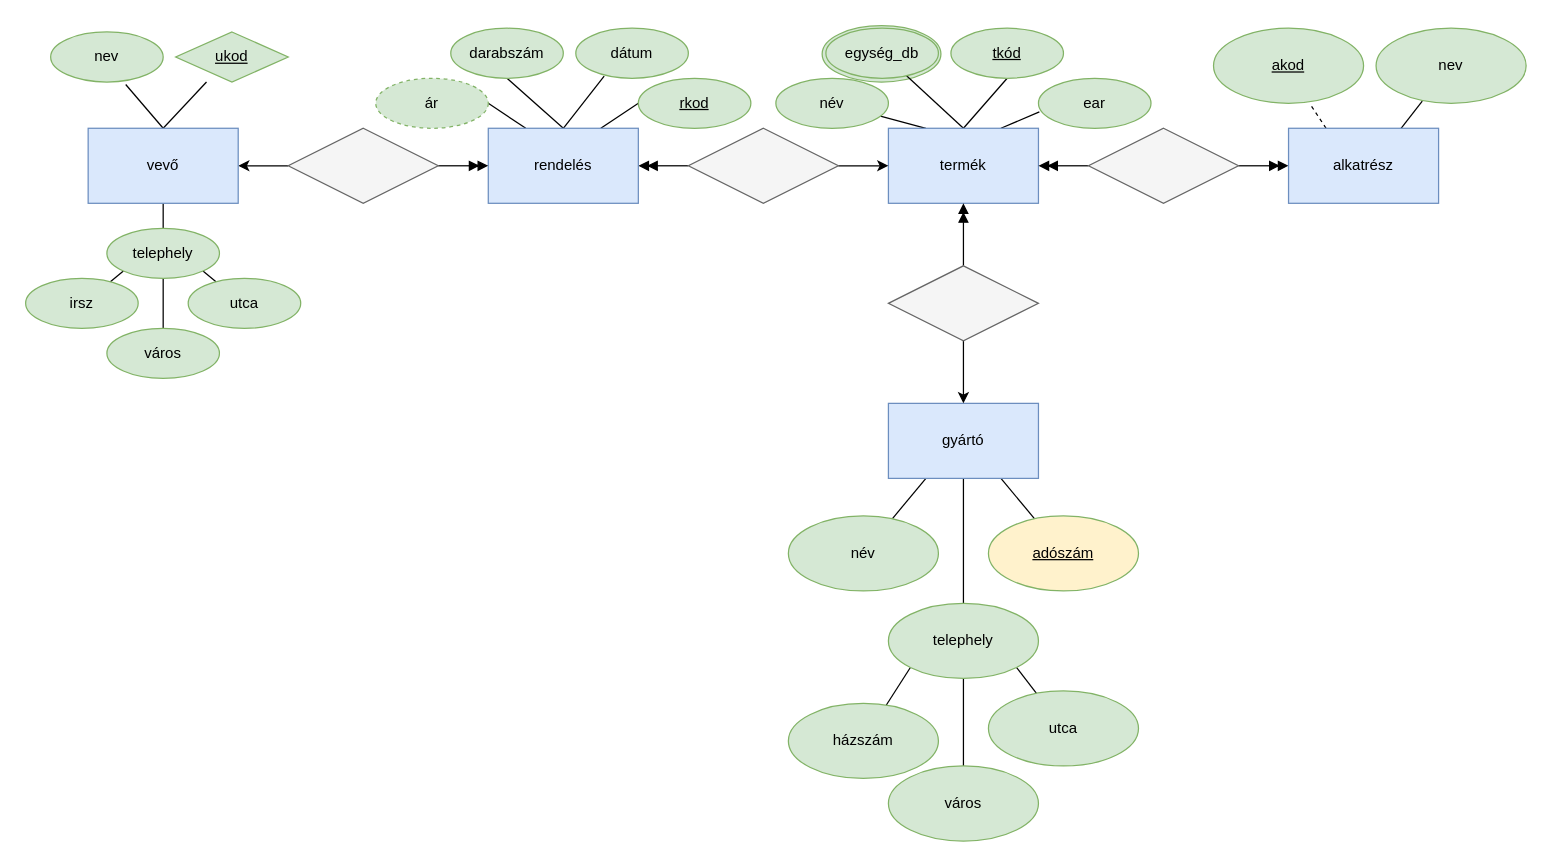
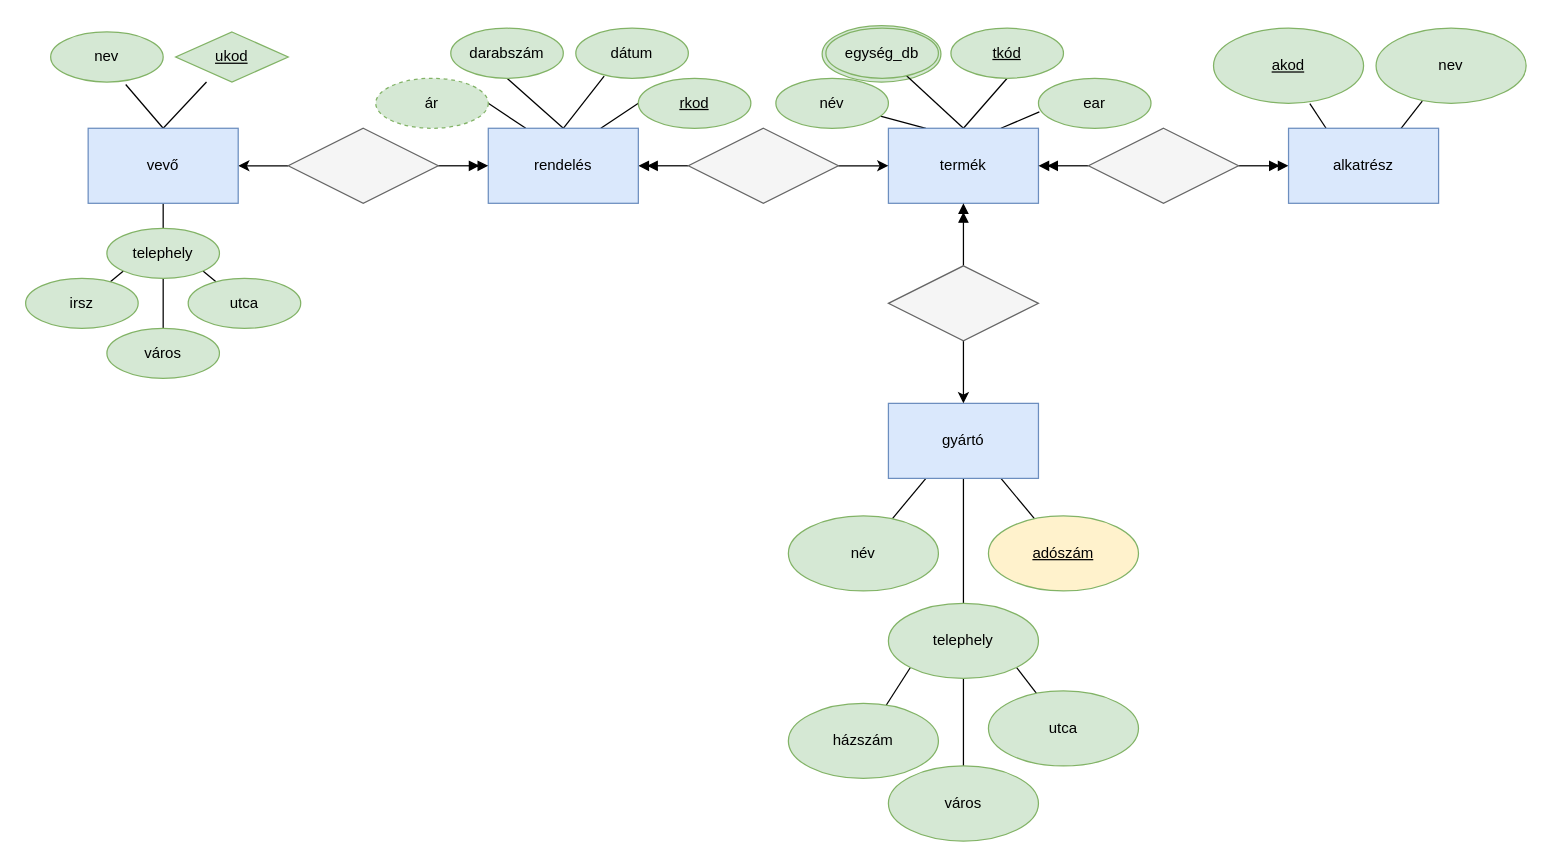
  <mxCell id="0" />
  <mxCell id="1" parent="0" />
  <mxCell id="2" value="egység_db" style="ellipse;whiteSpace=wrap;html=1;fillColor=#d5e8d4;strokeColor=#82b366;perimeterSpacing=0;strokeWidth=1;" parent="1" vertex="1"><mxGeometry x="657" y="20" width="95" height="45" as="geometry" /></mxCell>
  <mxCell id="3" style="edgeStyle=none;rounded=0;orthogonalLoop=1;jettySize=auto;html=1;exitX=0.25;exitY=0;exitDx=0;exitDy=0;endArrow=none;endFill=0;" parent="1" source="7" target="24" edge="1"><mxGeometry relative="1" as="geometry" /></mxCell>
  <mxCell id="4" style="edgeStyle=none;rounded=0;orthogonalLoop=1;jettySize=auto;html=1;exitX=0.75;exitY=0;exitDx=0;exitDy=0;entryX=0.008;entryY=0.672;entryDx=0;entryDy=0;entryPerimeter=0;endArrow=none;endFill=0;" parent="1" source="7" target="23" edge="1"><mxGeometry relative="1" as="geometry" /></mxCell>
  <mxCell id="5" style="edgeStyle=none;rounded=0;orthogonalLoop=1;jettySize=auto;html=1;exitX=0.5;exitY=0;exitDx=0;exitDy=0;entryX=0.5;entryY=1;entryDx=0;entryDy=0;endArrow=none;endFill=0;" edge="1" parent="1" source="7" target="22"><mxGeometry relative="1" as="geometry" /></mxCell>
  <mxCell id="6" style="edgeStyle=none;rounded=0;orthogonalLoop=1;jettySize=auto;html=1;exitX=0.5;exitY=0;exitDx=0;exitDy=0;endArrow=none;endFill=0;" edge="1" parent="1" source="7" target="36"><mxGeometry relative="1" as="geometry" /></mxCell>
  <mxCell id="7" value="termék" style="rounded=0;whiteSpace=wrap;html=1;fillColor=#dae8fc;strokeColor=#6c8ebf;" parent="1" vertex="1"><mxGeometry x="710" y="102" width="120" height="60" as="geometry" /></mxCell>
  <mxCell id="8" style="edgeStyle=none;rounded=0;orthogonalLoop=1;jettySize=auto;html=1;exitX=0.25;exitY=1;exitDx=0;exitDy=0;endArrow=none;endFill=0;" parent="1" source="11" target="20" edge="1"><mxGeometry relative="1" as="geometry" /></mxCell>
  <mxCell id="9" style="edgeStyle=none;rounded=0;orthogonalLoop=1;jettySize=auto;html=1;exitX=0.5;exitY=1;exitDx=0;exitDy=0;entryX=0.5;entryY=0;entryDx=0;entryDy=0;endArrow=none;endFill=0;" parent="1" source="11" target="19" edge="1"><mxGeometry relative="1" as="geometry" /></mxCell>
  <mxCell id="10" style="edgeStyle=none;rounded=0;orthogonalLoop=1;jettySize=auto;html=1;exitX=0.75;exitY=1;exitDx=0;exitDy=0;endArrow=none;endFill=0;" parent="1" source="11" target="15" edge="1"><mxGeometry relative="1" as="geometry" /></mxCell>
  <mxCell id="11" value="gyártó" style="rounded=0;whiteSpace=wrap;html=1;fillColor=#dae8fc;strokeColor=#6c8ebf;" parent="1" vertex="1"><mxGeometry x="710" y="322" width="120" height="60" as="geometry" /></mxCell>
  <mxCell id="12" style="edgeStyle=orthogonalEdgeStyle;rounded=0;orthogonalLoop=1;jettySize=auto;html=1;exitX=0.5;exitY=0;exitDx=0;exitDy=0;entryX=0.5;entryY=1;entryDx=0;entryDy=0;endArrow=doubleBlock;endFill=1;" parent="1" source="14" target="7" edge="1"><mxGeometry relative="1" as="geometry" /></mxCell>
  <mxCell id="13" style="edgeStyle=orthogonalEdgeStyle;rounded=0;orthogonalLoop=1;jettySize=auto;html=1;exitX=0.5;exitY=1;exitDx=0;exitDy=0;endArrow=classic;endFill=1;" parent="1" source="14" target="11" edge="1"><mxGeometry relative="1" as="geometry" /></mxCell>
  <mxCell id="14" value="" style="rhombus;whiteSpace=wrap;html=1;fillColor=#f5f5f5;fontColor=#333333;strokeColor=#666666;" parent="1" vertex="1"><mxGeometry x="710" y="212" width="120" height="60" as="geometry" /></mxCell>
  <mxCell id="15" value="&lt;u&gt;adószám&lt;/u&gt;" style="ellipse;whiteSpace=wrap;html=1;fillColor=#fff2cc;strokeColor=#82b366;" parent="1" vertex="1"><mxGeometry x="790" y="412" width="120" height="60" as="geometry" /></mxCell>
  <mxCell id="16" style="edgeStyle=none;rounded=0;orthogonalLoop=1;jettySize=auto;html=1;exitX=0;exitY=1;exitDx=0;exitDy=0;endArrow=none;endFill=0;" parent="1" source="19" target="25" edge="1"><mxGeometry relative="1" as="geometry" /></mxCell>
  <mxCell id="17" style="edgeStyle=none;rounded=0;orthogonalLoop=1;jettySize=auto;html=1;exitX=0.5;exitY=1;exitDx=0;exitDy=0;entryX=0.5;entryY=0;entryDx=0;entryDy=0;endArrow=none;endFill=0;" parent="1" source="19" target="26" edge="1"><mxGeometry relative="1" as="geometry" /></mxCell>
  <mxCell id="18" style="edgeStyle=none;rounded=0;orthogonalLoop=1;jettySize=auto;html=1;exitX=1;exitY=1;exitDx=0;exitDy=0;endArrow=none;endFill=0;" parent="1" source="19" target="27" edge="1"><mxGeometry relative="1" as="geometry" /></mxCell>
  <mxCell id="19" value="telephely" style="ellipse;whiteSpace=wrap;html=1;fillColor=#d5e8d4;strokeColor=#82b366;" parent="1" vertex="1"><mxGeometry x="710" y="482" width="120" height="60" as="geometry" /></mxCell>
  <mxCell id="20" value="név" style="ellipse;whiteSpace=wrap;html=1;fillColor=#d5e8d4;strokeColor=#82b366;" parent="1" vertex="1"><mxGeometry x="630" y="412" width="120" height="60" as="geometry" /></mxCell>
  <mxCell id="21" style="rounded=0;orthogonalLoop=1;jettySize=auto;html=1;exitX=0.5;exitY=1;exitDx=0;exitDy=0;endArrow=none;endFill=0;" parent="1" source="11" target="11" edge="1"><mxGeometry relative="1" as="geometry" /></mxCell>
  <mxCell id="22" value="&lt;u&gt;tkód&lt;/u&gt;" style="ellipse;whiteSpace=wrap;html=1;fillColor=#d5e8d4;strokeColor=#82b366;" parent="1" vertex="1"><mxGeometry x="760" y="22" width="90" height="40" as="geometry" /></mxCell>
  <mxCell id="23" value="ear" style="ellipse;whiteSpace=wrap;html=1;fillColor=#d5e8d4;strokeColor=#82b366;" parent="1" vertex="1"><mxGeometry x="830" y="62" width="90" height="40" as="geometry" /></mxCell>
  <mxCell id="24" value="név" style="ellipse;whiteSpace=wrap;html=1;fillColor=#d5e8d4;strokeColor=#82b366;" parent="1" vertex="1"><mxGeometry x="620" y="62" width="90" height="40" as="geometry" /></mxCell>
  <mxCell id="25" value="házszám" style="ellipse;whiteSpace=wrap;html=1;fillColor=#d5e8d4;strokeColor=#82b366;" parent="1" vertex="1"><mxGeometry x="630" y="562" width="120" height="60" as="geometry" /></mxCell>
  <mxCell id="26" value="város" style="ellipse;whiteSpace=wrap;html=1;fillColor=#d5e8d4;strokeColor=#82b366;" parent="1" vertex="1"><mxGeometry x="710" y="612" width="120" height="60" as="geometry" /></mxCell>
  <mxCell id="27" value="utca" style="ellipse;whiteSpace=wrap;html=1;fillColor=#d5e8d4;strokeColor=#82b366;" parent="1" vertex="1"><mxGeometry x="790" y="552" width="120" height="60" as="geometry" /></mxCell>
  <mxCell id="28" style="edgeStyle=none;rounded=0;orthogonalLoop=1;jettySize=auto;html=1;exitX=0;exitY=0.5;exitDx=0;exitDy=0;entryX=1;entryY=0.5;entryDx=0;entryDy=0;endArrow=doubleBlock;endFill=1;" parent="1" source="30" target="7" edge="1"><mxGeometry relative="1" as="geometry" /></mxCell>
  <mxCell id="29" style="edgeStyle=none;rounded=0;orthogonalLoop=1;jettySize=auto;html=1;exitX=1;exitY=0.5;exitDx=0;exitDy=0;entryX=0;entryY=0.5;entryDx=0;entryDy=0;endArrow=doubleBlock;endFill=1;" parent="1" source="30" target="33" edge="1"><mxGeometry relative="1" as="geometry" /></mxCell>
  <mxCell id="30" value="" style="rhombus;whiteSpace=wrap;html=1;fillColor=#f5f5f5;fontColor=#333333;strokeColor=#666666;" parent="1" vertex="1"><mxGeometry x="870" y="102" width="120" height="60" as="geometry" /></mxCell>
- <mxCell id="31" style="edgeStyle=none;rounded=0;orthogonalLoop=1;jettySize=auto;html=1;exitX=0.25;exitY=0;exitDx=0;exitDy=0;entryX=0.642;entryY=1.006;entryDx=0;entryDy=0;entryPerimeter=0;endArrow=none;endFill=0;dashed=1;" parent="1" source="33" target="34" edge="1"><mxGeometry relative="1" as="geometry" /></mxCell>
+ <mxCell id="31" style="edgeStyle=none;rounded=0;orthogonalLoop=1;jettySize=auto;html=1;exitX=0.25;exitY=0;exitDx=0;exitDy=0;entryX=0.642;entryY=1.006;entryDx=0;entryDy=0;entryPerimeter=0;endArrow=none;endFill=0;" parent="1" source="33" target="34" edge="1"><mxGeometry relative="1" as="geometry" /></mxCell>
  <mxCell id="32" style="edgeStyle=none;rounded=0;orthogonalLoop=1;jettySize=auto;html=1;exitX=0.75;exitY=0;exitDx=0;exitDy=0;entryX=0.308;entryY=0.972;entryDx=0;entryDy=0;entryPerimeter=0;endArrow=none;endFill=0;" parent="1" source="33" target="35" edge="1"><mxGeometry relative="1" as="geometry" /></mxCell>
  <mxCell id="33" value="alkatrész" style="rounded=0;whiteSpace=wrap;html=1;fillColor=#dae8fc;strokeColor=#6c8ebf;" parent="1" vertex="1"><mxGeometry x="1030" y="102" width="120" height="60" as="geometry" /></mxCell>
  <mxCell id="34" value="&lt;u&gt;akod&lt;/u&gt;" style="ellipse;whiteSpace=wrap;html=1;fillColor=#d5e8d4;strokeColor=#82b366;" parent="1" vertex="1"><mxGeometry x="970" y="22" width="120" height="60" as="geometry" /></mxCell>
  <mxCell id="35" value="nev" style="ellipse;whiteSpace=wrap;html=1;fillColor=#d5e8d4;strokeColor=#82b366;" parent="1" vertex="1"><mxGeometry x="1100" y="22" width="120" height="60" as="geometry" /></mxCell>
  <mxCell id="36" value="egység_db" style="ellipse;whiteSpace=wrap;html=1;fillColor=#d5e8d4;strokeColor=#82b366;perimeterSpacing=0;strokeWidth=1;" parent="1" vertex="1"><mxGeometry x="660" y="22" width="90" height="40" as="geometry" /></mxCell>
  <mxCell id="37" style="edgeStyle=orthogonalEdgeStyle;rounded=0;orthogonalLoop=1;jettySize=auto;html=1;exitX=1;exitY=0.5;exitDx=0;exitDy=0;" edge="1" parent="1" source="39" target="7"><mxGeometry relative="1" as="geometry" /></mxCell>
  <mxCell id="38" value="" style="edgeStyle=orthogonalEdgeStyle;rounded=0;orthogonalLoop=1;jettySize=auto;html=1;endArrow=doubleBlock;endFill=1;" edge="1" parent="1" source="39" target="44"><mxGeometry relative="1" as="geometry" /></mxCell>
  <mxCell id="39" value="" style="rhombus;whiteSpace=wrap;html=1;fillColor=#f5f5f5;fontColor=#333333;strokeColor=#666666;" vertex="1" parent="1"><mxGeometry x="550" y="102" width="120" height="60" as="geometry" /></mxCell>
  <mxCell id="40" style="edgeStyle=none;rounded=0;orthogonalLoop=1;jettySize=auto;html=1;exitX=0.5;exitY=0;exitDx=0;exitDy=0;entryX=0.5;entryY=1;entryDx=0;entryDy=0;endArrow=none;endFill=0;" edge="1" parent="1" source="44" target="47"><mxGeometry relative="1" as="geometry" /></mxCell>
  <mxCell id="41" style="edgeStyle=none;rounded=0;orthogonalLoop=1;jettySize=auto;html=1;exitX=0.75;exitY=0;exitDx=0;exitDy=0;entryX=0;entryY=0.5;entryDx=0;entryDy=0;endArrow=none;endFill=0;" edge="1" parent="1" source="44" target="45"><mxGeometry relative="1" as="geometry" /></mxCell>
  <mxCell id="42" style="edgeStyle=none;rounded=0;orthogonalLoop=1;jettySize=auto;html=1;exitX=0.25;exitY=0;exitDx=0;exitDy=0;entryX=1;entryY=0.5;entryDx=0;entryDy=0;endArrow=none;endFill=0;" edge="1" parent="1" source="44" target="48"><mxGeometry relative="1" as="geometry" /></mxCell>
  <mxCell id="43" style="edgeStyle=none;rounded=0;orthogonalLoop=1;jettySize=auto;html=1;exitX=0.5;exitY=0;exitDx=0;exitDy=0;entryX=0.252;entryY=0.958;entryDx=0;entryDy=0;entryPerimeter=0;endArrow=none;endFill=0;" edge="1" parent="1" source="44" target="46"><mxGeometry relative="1" as="geometry" /></mxCell>
  <mxCell id="44" value="rendelés" style="whiteSpace=wrap;html=1;fillColor=#dae8fc;strokeColor=#6c8ebf;" vertex="1" parent="1"><mxGeometry y="102" width="120" height="60" as="geometry" x="390" /></mxCell>
  <mxCell id="45" value="&lt;u&gt;rkod&lt;/u&gt;" style="ellipse;whiteSpace=wrap;html=1;fillColor=#d5e8d4;strokeColor=#82b366;" vertex="1" parent="1"><mxGeometry x="510" y="62" width="90" height="40" as="geometry" /></mxCell>
  <mxCell id="46" value="dátum" style="ellipse;whiteSpace=wrap;html=1;fillColor=#d5e8d4;strokeColor=#82b366;" vertex="1" parent="1"><mxGeometry x="460" y="22" width="90" height="40" as="geometry" /></mxCell>
  <mxCell id="47" value="darabszám&lt;span style=&quot;color: rgba(0, 0, 0, 0); font-family: monospace; font-size: 0px; text-align: start;&quot;&gt;%3CmxGraphModel%3E%3Croot%3E%3CmxCell%20id%3D%220%22%2F%3E%3CmxCell%20id%3D%221%22%20parent%3D%220%22%2F%3E%3CmxCell%20id%3D%222%22%20value%3D%22n%C3%A9v%22%20style%3D%22ellipse%3BwhiteSpace%3Dwrap%3Bhtml%3D1%3BfillColor%3D%23d5e8d4%3BstrokeColor%3D%2382b366%3B%22%20vertex%3D%221%22%20parent%3D%221%22%3E%3CmxGeometry%20x%3D%22230%22%20y%3D%2260%22%20width%3D%2290%22%20height%3D%2240%22%20as%3D%22geometry%22%2F%3E%3C%2FmxCell%3E%3C%2Froot%3E%3C%2FmxGraphModel%3E&lt;/span&gt;&lt;span style=&quot;color: rgba(0, 0, 0, 0); font-family: monospace; font-size: 0px; text-align: start;&quot;&gt;%3CmxGraphModel%3E%3Croot%3E%3CmxCell%20id%3D%220%22%2F%3E%3CmxCell%20id%3D%221%22%20parent%3D%220%22%2F%3E%3CmxCell%20id%3D%222%22%20value%3D%22n%C3%A9v%22%20style%3D%22ellipse%3BwhiteSpace%3Dwrap%3Bhtml%3D1%3BfillColor%3D%23d5e8d4%3BstrokeColor%3D%2382b366%3B%22%20vertex%3D%221%22%20parent%3D%221%22%3E%3CmxGeometry%20x%3D%22230%22%20y%3D%2260%22%20width%3D%2290%22%20height%3D%2240%22%20as%3D%22geometry%22%2F%3E%3C%2FmxCell%3E%3C%2Froot%3E%3C%2FmxGraphModel%3E&lt;/span&gt;" style="ellipse;whiteSpace=wrap;html=1;fillColor=#d5e8d4;strokeColor=#82b366;" vertex="1" parent="1"><mxGeometry x="360" y="22" width="90" height="40" as="geometry" /></mxCell>
  <mxCell id="48" value="ár" style="ellipse;whiteSpace=wrap;html=1;fillColor=#d5e8d4;strokeColor=#82b366;dashed=1;" vertex="1" parent="1"><mxGeometry x="300" y="62" width="90" height="40" as="geometry" /></mxCell>
  <mxCell id="49" style="edgeStyle=none;rounded=0;orthogonalLoop=1;jettySize=auto;html=1;exitX=1;exitY=0.5;exitDx=0;exitDy=0;entryX=0;entryY=0.5;entryDx=0;entryDy=0;endArrow=doubleBlock;endFill=1;" edge="1" parent="1" source="51" target="44"><mxGeometry relative="1" as="geometry" /></mxCell>
  <mxCell id="50" style="edgeStyle=none;rounded=0;orthogonalLoop=1;jettySize=auto;html=1;exitX=0;exitY=0.5;exitDx=0;exitDy=0;entryX=1;entryY=0.5;entryDx=0;entryDy=0;endArrow=classic;endFill=1;" edge="1" parent="1" source="51" target="55"><mxGeometry relative="1" as="geometry" /></mxCell>
  <mxCell id="51" value="" style="rhombus;whiteSpace=wrap;html=1;fillColor=#f5f5f5;fontColor=#333333;strokeColor=#666666;" vertex="1" parent="1"><mxGeometry x="230" y="102" width="120" height="60" as="geometry" /></mxCell>
  <mxCell id="52" style="edgeStyle=none;rounded=0;orthogonalLoop=1;jettySize=auto;html=1;exitX=0.5;exitY=1;exitDx=0;exitDy=0;entryX=0.5;entryY=0;entryDx=0;entryDy=0;endArrow=none;endFill=0;" edge="1" parent="1" source="55" target="59"><mxGeometry relative="1" as="geometry" /></mxCell>
  <mxCell id="53" style="edgeStyle=none;rounded=0;orthogonalLoop=1;jettySize=auto;html=1;exitX=0.5;exitY=0;exitDx=0;exitDy=0;entryX=0.274;entryY=1;entryDx=0;entryDy=0;entryPerimeter=0;endArrow=none;endFill=0;" edge="1" parent="1" source="55" target="63"><mxGeometry relative="1" as="geometry" /></mxCell>
  <mxCell id="54" style="edgeStyle=none;rounded=0;orthogonalLoop=1;jettySize=auto;html=1;exitX=0.5;exitY=0;exitDx=0;exitDy=0;entryX=0.667;entryY=1.05;entryDx=0;entryDy=0;entryPerimeter=0;endArrow=none;endFill=0;" edge="1" parent="1" source="55" target="64"><mxGeometry relative="1" as="geometry" /></mxCell>
  <mxCell id="55" value="vevő" style="whiteSpace=wrap;html=1;fillColor=#dae8fc;strokeColor=#6c8ebf;" vertex="1" parent="1"><mxGeometry x="70" y="102" width="120" height="60" as="geometry" /></mxCell>
  <mxCell id="56" style="edgeStyle=none;rounded=0;orthogonalLoop=1;jettySize=auto;html=1;exitX=0;exitY=1;exitDx=0;exitDy=0;endArrow=none;endFill=0;" edge="1" parent="1" source="59" target="60"><mxGeometry relative="1" as="geometry" /></mxCell>
  <mxCell id="57" style="edgeStyle=none;rounded=0;orthogonalLoop=1;jettySize=auto;html=1;exitX=0.5;exitY=1;exitDx=0;exitDy=0;entryX=0.5;entryY=0;entryDx=0;entryDy=0;endArrow=none;endFill=0;" edge="1" parent="1" source="59" target="61"><mxGeometry relative="1" as="geometry" /></mxCell>
  <mxCell id="58" style="edgeStyle=none;rounded=0;orthogonalLoop=1;jettySize=auto;html=1;exitX=1;exitY=1;exitDx=0;exitDy=0;endArrow=none;endFill=0;" edge="1" parent="1" source="59" target="62"><mxGeometry relative="1" as="geometry" /></mxCell>
  <mxCell id="59" value="telephely" style="ellipse;whiteSpace=wrap;html=1;fillColor=#d5e8d4;strokeColor=#82b366;" vertex="1" parent="1"><mxGeometry x="85" y="182" width="90" height="40" as="geometry" /></mxCell>
  <mxCell id="60" value="irsz" style="ellipse;whiteSpace=wrap;html=1;fillColor=#d5e8d4;strokeColor=#82b366;" vertex="1" parent="1"><mxGeometry x="20" y="222" width="90" height="40" as="geometry" /></mxCell>
  <mxCell id="61" value="város" style="ellipse;whiteSpace=wrap;html=1;fillColor=#d5e8d4;strokeColor=#82b366;" vertex="1" parent="1"><mxGeometry x="85" y="262" width="90" height="40" as="geometry" /></mxCell>
  <mxCell id="62" value="utca" style="ellipse;whiteSpace=wrap;html=1;fillColor=#d5e8d4;strokeColor=#82b366;" vertex="1" parent="1"><mxGeometry x="150" y="222" width="90" height="40" as="geometry" /></mxCell>
  <mxCell id="63" value="&lt;u&gt;ukod&lt;/u&gt;" style="rhombus;whiteSpace=wrap;html=1;fillColor=#d5e8d4;strokeColor=#82b366;" vertex="1" parent="1"><mxGeometry x="140" y="25" width="90" height="40" as="geometry" /></mxCell>
  <mxCell id="64" value="nev" style="ellipse;whiteSpace=wrap;html=1;fillColor=#d5e8d4;strokeColor=#82b366;" vertex="1" parent="1"><mxGeometry x="40" y="25" width="90" height="40" as="geometry" /></mxCell>
